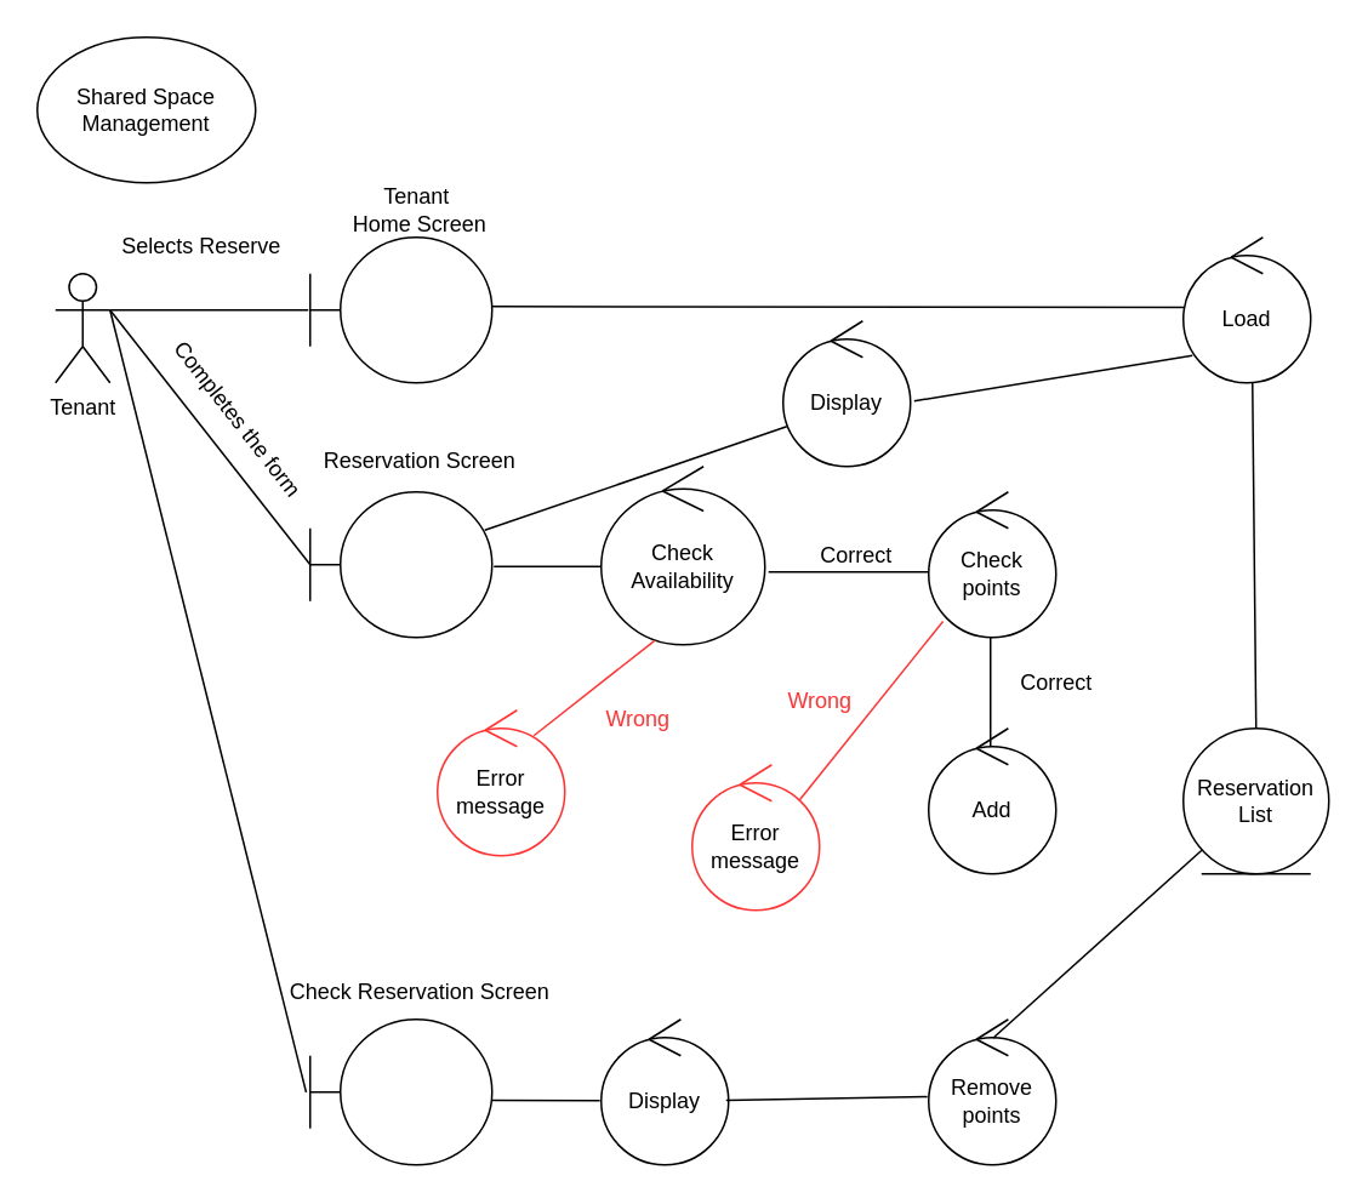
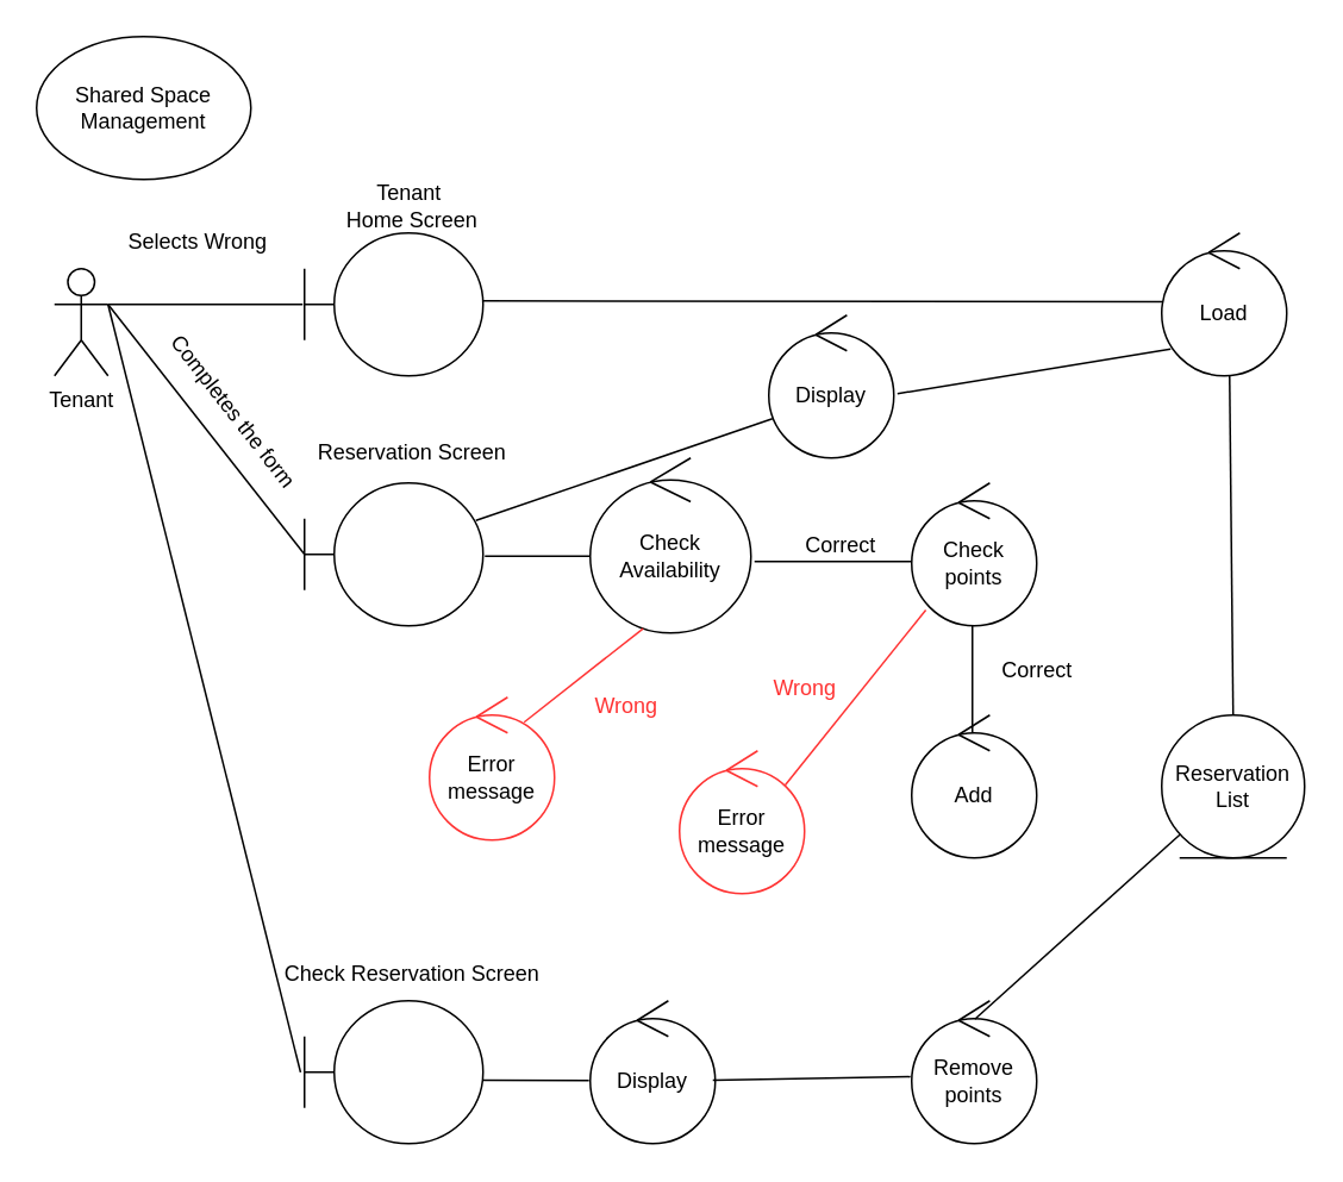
  <mxCell id="0" />
  <mxCell id="1" parent="0" />
  <mxCell id="2" value="Tenant" style="shape=umlActor;verticalLabelPosition=bottom;verticalAlign=top;html=1;outlineConnect=0;" parent="1" vertex="1"><mxGeometry x="30" y="150" width="30" height="60" as="geometry" /></mxCell>
  <mxCell id="3" value="" style="shape=umlBoundary;whiteSpace=wrap;html=1;" parent="1" vertex="1"><mxGeometry x="170" y="130" width="100" height="80" as="geometry" /></mxCell>
  <mxCell id="4" value="" style="endArrow=none;html=1;rounded=0;exitX=1;exitY=0.333;exitDx=0;exitDy=0;exitPerimeter=0;entryX=-0.01;entryY=0.5;entryDx=0;entryDy=0;entryPerimeter=0;" parent="1" source="2" target="3" edge="1"><mxGeometry width="50" height="50" relative="1" as="geometry"><mxPoint x="320" y="510" as="sourcePoint" /><mxPoint x="370" y="460" as="targetPoint" /></mxGeometry></mxCell>
  <mxCell id="5" value="Tenant&amp;nbsp;&lt;div&gt;Home Screen&lt;/div&gt;" style="text;html=1;align=center;verticalAlign=middle;resizable=0;points=[];autosize=1;strokeColor=none;fillColor=none;" parent="1" vertex="1"><mxGeometry x="180" y="95" width="100" height="40" as="geometry" /></mxCell>
  <mxCell id="6" value="Load" style="ellipse;shape=umlControl;whiteSpace=wrap;html=1;" parent="1" vertex="1"><mxGeometry x="650" y="130" width="70" height="80" as="geometry" /></mxCell>
  <mxCell id="7" value="" style="endArrow=none;html=1;rounded=0;exitX=1;exitY=0.475;exitDx=0;exitDy=0;exitPerimeter=0;entryX=0.01;entryY=0.481;entryDx=0;entryDy=0;entryPerimeter=0;" parent="1" source="3" target="6" edge="1"><mxGeometry width="50" height="50" relative="1" as="geometry"><mxPoint x="320" y="450" as="sourcePoint" /><mxPoint x="370" y="400" as="targetPoint" /></mxGeometry></mxCell>
  <mxCell id="8" value="" style="shape=umlBoundary;whiteSpace=wrap;html=1;" parent="1" vertex="1"><mxGeometry x="170" y="270" width="100" height="80" as="geometry" /></mxCell>
  <mxCell id="9" value="Reservation Screen" style="text;html=1;align=center;verticalAlign=middle;resizable=0;points=[];autosize=1;strokeColor=none;fillColor=none;" parent="1" vertex="1"><mxGeometry x="165" y="238" width="130" height="30" as="geometry" /></mxCell>
  <mxCell id="10" value="" style="endArrow=none;html=1;rounded=0;exitX=0.96;exitY=0.263;exitDx=0;exitDy=0;exitPerimeter=0;entryX=0.029;entryY=0.725;entryDx=0;entryDy=0;entryPerimeter=0;" parent="1" source="8" target="37" edge="1"><mxGeometry width="50" height="50" relative="1" as="geometry"><mxPoint x="300" y="430" as="sourcePoint" /><mxPoint x="440" y="220" as="targetPoint" /></mxGeometry></mxCell>
- <mxCell id="11" value="Selects Reserve" style="text;html=1;align=center;verticalAlign=middle;resizable=0;points=[];autosize=1;strokeColor=none;fillColor=none;" parent="1" vertex="1"><mxGeometry x="55" y="120" width="110" height="30" as="geometry" /></mxCell>
+ <mxCell id="11" value="Selects Wrong" style="text;html=1;align=center;verticalAlign=middle;resizable=0;points=[];autosize=1;strokeColor=none;fillColor=none;" parent="1" vertex="1"><mxGeometry x="55" y="120" width="110" height="30" as="geometry" /></mxCell>
  <mxCell id="12" value="" style="endArrow=none;html=1;rounded=0;exitX=1;exitY=0.333;exitDx=0;exitDy=0;exitPerimeter=0;entryX=0.003;entryY=0.504;entryDx=0;entryDy=0;entryPerimeter=0;" parent="1" source="2" target="8" edge="1"><mxGeometry width="50" height="50" relative="1" as="geometry"><mxPoint x="70" y="190" as="sourcePoint" /><mxPoint x="350" y="380" as="targetPoint" /></mxGeometry></mxCell>
  <mxCell id="13" value="Completes the form" style="text;html=1;align=center;verticalAlign=middle;resizable=0;points=[];autosize=1;strokeColor=none;fillColor=none;rotation=52;" parent="1" vertex="1"><mxGeometry x="65" y="215" width="130" height="30" as="geometry" /></mxCell>
  <mxCell id="14" value="Add" style="ellipse;shape=umlControl;whiteSpace=wrap;html=1;" parent="1" vertex="1"><mxGeometry x="510" y="400" width="70" height="80" as="geometry" /></mxCell>
  <mxCell id="15" value="Reservation List" style="ellipse;shape=umlEntity;whiteSpace=wrap;html=1;" parent="1" vertex="1"><mxGeometry x="650" y="400" width="80" height="80" as="geometry" /></mxCell>
  <mxCell id="16" value="Display" style="ellipse;shape=umlControl;whiteSpace=wrap;html=1;" parent="1" vertex="1"><mxGeometry x="330" y="560" width="70" height="80" as="geometry" /></mxCell>
  <mxCell id="17" value="Remove&lt;div&gt;points&lt;/div&gt;" style="ellipse;shape=umlControl;whiteSpace=wrap;html=1;" parent="1" vertex="1"><mxGeometry x="510" y="560" width="70" height="80" as="geometry" /></mxCell>
  <mxCell id="18" value="" style="shape=umlBoundary;whiteSpace=wrap;html=1;" parent="1" vertex="1"><mxGeometry x="170" y="560" width="100" height="80" as="geometry" /></mxCell>
  <mxCell id="19" value="" style="endArrow=none;html=1;rounded=0;exitX=0.995;exitY=0.556;exitDx=0;exitDy=0;exitPerimeter=0;entryX=-0.01;entryY=0.558;entryDx=0;entryDy=0;entryPerimeter=0;" parent="1" source="18" target="16" edge="1"><mxGeometry width="50" height="50" relative="1" as="geometry"><mxPoint x="290" y="530" as="sourcePoint" /><mxPoint x="347" y="544" as="targetPoint" /></mxGeometry></mxCell>
  <mxCell id="20" value="Check Reservation Screen" style="text;html=1;align=center;verticalAlign=middle;resizable=0;points=[];autosize=1;strokeColor=none;fillColor=none;" parent="1" vertex="1"><mxGeometry x="145" y="530" width="170" height="30" as="geometry" /></mxCell>
  <mxCell id="21" value="" style="endArrow=none;html=1;rounded=0;entryX=-0.022;entryY=0.501;entryDx=0;entryDy=0;entryPerimeter=0;exitX=1;exitY=0.333;exitDx=0;exitDy=0;exitPerimeter=0;" parent="1" source="2" target="18" edge="1"><mxGeometry width="50" height="50" relative="1" as="geometry"><mxPoint x="60" y="240" as="sourcePoint" /><mxPoint x="170" y="510" as="targetPoint" /></mxGeometry></mxCell>
  <mxCell id="22" value="" style="endArrow=none;html=1;rounded=0;exitX=0.981;exitY=0.556;exitDx=0;exitDy=0;exitPerimeter=0;entryX=-0.01;entryY=0.532;entryDx=0;entryDy=0;entryPerimeter=0;" parent="1" source="16" target="17" edge="1"><mxGeometry width="50" height="50" relative="1" as="geometry"><mxPoint x="350" y="500" as="sourcePoint" /><mxPoint x="510" y="604" as="targetPoint" /></mxGeometry></mxCell>
  <mxCell id="23" value="" style="endArrow=none;html=1;rounded=0;exitX=1.01;exitY=0.513;exitDx=0;exitDy=0;exitPerimeter=0;" parent="1" source="8" edge="1"><mxGeometry width="50" height="50" relative="1" as="geometry"><mxPoint x="340" y="480" as="sourcePoint" /><mxPoint x="330" y="311" as="targetPoint" /></mxGeometry></mxCell>
  <mxCell id="24" value="Check&lt;div&gt;Availability&lt;/div&gt;" style="ellipse;shape=umlControl;whiteSpace=wrap;html=1;" parent="1" vertex="1"><mxGeometry x="330" y="256" width="90" height="98" as="geometry" /></mxCell>
  <mxCell id="25" value="Error&lt;div&gt;message&lt;/div&gt;" style="ellipse;shape=umlControl;whiteSpace=wrap;html=1;strokeColor=light-dark(#FF3333,#FF3333);fontColor=light-dark(#000000,#FF3333);" parent="1" vertex="1"><mxGeometry x="240" y="390" width="70" height="80" as="geometry" /></mxCell>
  <mxCell id="26" value="" style="endArrow=none;rounded=0;entryX=0.329;entryY=0.975;entryDx=0;entryDy=0;entryPerimeter=0;exitX=0.757;exitY=0.175;exitDx=0;exitDy=0;exitPerimeter=0;strokeColor=light-dark(#FF3333,#FF3333);textShadow=1;labelBackgroundColor=default;fontColor=light-dark(#FF3333,#FF3333);" parent="1" source="25" target="24" edge="1"><mxGeometry width="50" height="50" relative="1" as="geometry"><mxPoint x="320" y="490" as="sourcePoint" /><mxPoint x="370" y="440" as="targetPoint" /></mxGeometry></mxCell>
  <mxCell id="27" value="Correct" style="text;html=1;align=center;verticalAlign=middle;resizable=0;points=[];autosize=1;strokeColor=none;fillColor=none;" parent="1" vertex="1"><mxGeometry x="440" y="290" width="60" height="30" as="geometry" /></mxCell>
  <mxCell id="28" value="&lt;font style=&quot;&quot;&gt;Wrong&lt;/font&gt;" style="text;html=1;align=center;verticalAlign=middle;resizable=0;points=[];autosize=1;strokeColor=none;fillColor=none;fontColor=light-dark(#FF3333,#FF3333);labelBackgroundColor=default;" parent="1" vertex="1"><mxGeometry x="320" y="380" width="60" height="30" as="geometry" /></mxCell>
  <mxCell id="29" value="Check points" style="ellipse;shape=umlControl;whiteSpace=wrap;html=1;" parent="1" vertex="1"><mxGeometry x="510" y="270" width="70" height="80" as="geometry" /></mxCell>
  <mxCell id="30" value="" style="endArrow=none;html=1;rounded=0;exitX=1.022;exitY=0.592;exitDx=0;exitDy=0;exitPerimeter=0;entryX=0;entryY=0.55;entryDx=0;entryDy=0;entryPerimeter=0;" parent="1" source="24" target="29" edge="1"><mxGeometry width="50" height="50" relative="1" as="geometry"><mxPoint x="480" y="450" as="sourcePoint" /><mxPoint x="530" y="400" as="targetPoint" /></mxGeometry></mxCell>
  <mxCell id="31" value="" style="endArrow=none;html=1;rounded=0;entryX=0.486;entryY=1;entryDx=0;entryDy=0;entryPerimeter=0;" parent="1" target="29" edge="1"><mxGeometry width="50" height="50" relative="1" as="geometry"><mxPoint x="544" y="410" as="sourcePoint" /><mxPoint x="600" y="410" as="targetPoint" /></mxGeometry></mxCell>
  <mxCell id="32" value="" style="endArrow=none;html=1;rounded=0;exitX=0.505;exitY=0.129;exitDx=0;exitDy=0;exitPerimeter=0;" parent="1" source="17" target="15" edge="1"><mxGeometry width="50" height="50" relative="1" as="geometry"><mxPoint x="542.33" y="599.68" as="sourcePoint" /><mxPoint x="542.5" y="540" as="targetPoint" /></mxGeometry></mxCell>
  <mxCell id="33" value="Correct" style="text;html=1;align=center;verticalAlign=middle;resizable=0;points=[];autosize=1;strokeColor=none;fillColor=none;" parent="1" vertex="1"><mxGeometry x="550" y="360" width="60" height="30" as="geometry" /></mxCell>
  <mxCell id="34" value="Error&lt;div&gt;message&lt;/div&gt;" style="ellipse;shape=umlControl;whiteSpace=wrap;html=1;strokeColor=light-dark(#FF3333,#FF3333);" parent="1" vertex="1"><mxGeometry x="380" y="420" width="70" height="80" as="geometry" /></mxCell>
  <mxCell id="35" value="&lt;font style=&quot;&quot;&gt;Wrong&lt;/font&gt;" style="text;html=1;align=center;verticalAlign=middle;resizable=0;points=[];autosize=1;strokeColor=none;fillColor=none;fontColor=light-dark(#FF3333,#FF3333);" parent="1" vertex="1"><mxGeometry x="420" y="370" width="60" height="30" as="geometry" /></mxCell>
  <mxCell id="36" value="" style="endArrow=none;html=1;rounded=0;entryX=0.113;entryY=0.889;entryDx=0;entryDy=0;entryPerimeter=0;exitX=0.844;exitY=0.242;exitDx=0;exitDy=0;exitPerimeter=0;strokeColor=light-dark(#FF3333,#FF3333);fontColor=light-dark(#FF3333,#FF3333);" parent="1" source="34" target="29" edge="1"><mxGeometry width="50" height="50" relative="1" as="geometry"><mxPoint x="308" y="394" as="sourcePoint" /><mxPoint x="383" y="356" as="targetPoint" /></mxGeometry></mxCell>
  <mxCell id="37" value="Display" style="ellipse;shape=umlControl;whiteSpace=wrap;html=1;" parent="1" vertex="1"><mxGeometry x="430" y="176" width="70" height="80" as="geometry" /></mxCell>
  <mxCell id="38" value="" style="endArrow=none;html=1;rounded=0;exitX=1.029;exitY=0.55;exitDx=0;exitDy=0;exitPerimeter=0;entryX=0.071;entryY=0.813;entryDx=0;entryDy=0;entryPerimeter=0;" parent="1" source="37" target="6" edge="1"><mxGeometry width="50" height="50" relative="1" as="geometry"><mxPoint x="276" y="301" as="sourcePoint" /><mxPoint x="442" y="244" as="targetPoint" /></mxGeometry></mxCell>
  <mxCell id="39" value="" style="endArrow=none;html=1;rounded=0;exitX=0.5;exitY=0;exitDx=0;exitDy=0;entryX=0.543;entryY=1;entryDx=0;entryDy=0;entryPerimeter=0;" parent="1" source="15" target="6" edge="1"><mxGeometry width="50" height="50" relative="1" as="geometry"><mxPoint x="512" y="230" as="sourcePoint" /><mxPoint x="665" y="205" as="targetPoint" /></mxGeometry></mxCell>
  <mxCell id="40" value="Shared Space Management" style="ellipse;whiteSpace=wrap;html=1;" parent="1" vertex="1"><mxGeometry x="20" y="20" width="120" height="80" as="geometry" /></mxCell>
